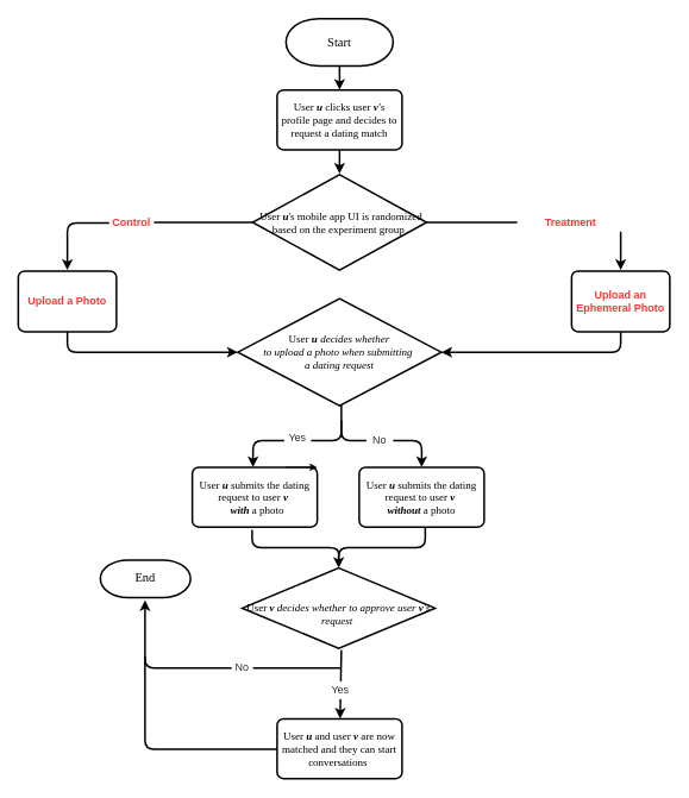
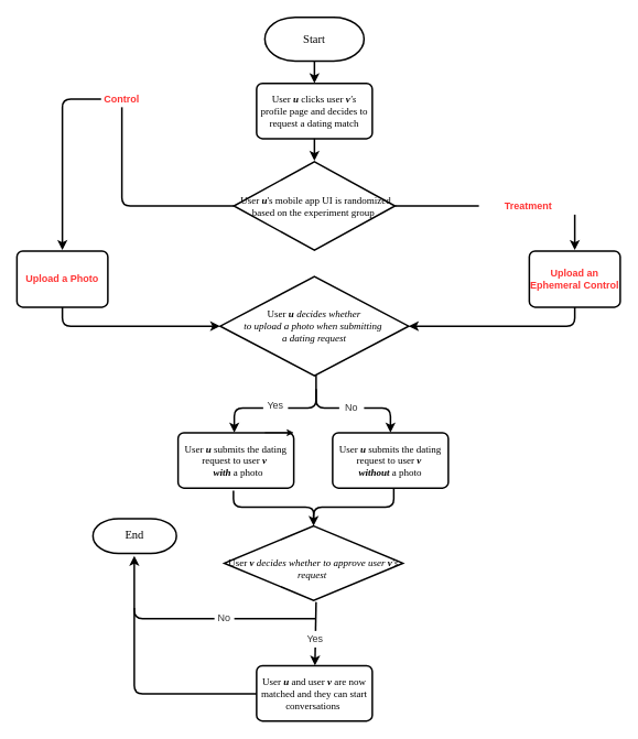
  <mxCell id="0" />
  <mxCell id="1" parent="0" />
  <mxCell id="2" value="&lt;font style=&quot;font-size: 14px&quot; face=&quot;Georgia&quot;&gt;Start&lt;/font&gt;" style="strokeWidth=2;html=1;shape=mxgraph.flowchart.terminator;whiteSpace=wrap;" parent="1" vertex="1"><mxGeometry x="320" y="20" width="120" height="53" as="geometry" /></mxCell>
  <mxCell id="3" value="&lt;font face=&quot;Georgia&quot;&gt;User &lt;i&gt;&lt;b&gt;u&lt;/b&gt;&lt;/i&gt; clicks&amp;nbsp;&lt;/font&gt;&lt;span style=&quot;font-family: &amp;#34;georgia&amp;#34;&quot;&gt;user&amp;nbsp;&lt;/span&gt;&lt;i style=&quot;font-family: &amp;#34;georgia&amp;#34;&quot;&gt;&lt;b&gt;v&lt;/b&gt;'s&lt;/i&gt;&lt;font face=&quot;Georgia&quot;&gt;&lt;br&gt;profile page and decides to request a dating match&lt;/font&gt;" style="rounded=1;whiteSpace=wrap;html=1;absoluteArcSize=1;arcSize=14;strokeWidth=2;" parent="1" vertex="1"><mxGeometry x="310" y="100" width="140" height="67" as="geometry" /></mxCell>
  <mxCell id="4" value="" style="endArrow=classic;html=1;exitX=0.5;exitY=1;exitDx=0;exitDy=0;exitPerimeter=0;entryX=0.5;entryY=0;entryDx=0;entryDy=0;strokeWidth=2;" parent="1" source="2" target="3" edge="1"><mxGeometry width="50" height="50" relative="1" as="geometry"><mxPoint x="310" y="303" as="sourcePoint" /><mxPoint x="360" y="253" as="targetPoint" /></mxGeometry></mxCell>
  <mxCell id="5" value="" style="endArrow=classic;html=1;exitX=0.5;exitY=1;exitDx=0;exitDy=0;entryX=0.5;entryY=0;entryDx=0;entryDy=0;strokeWidth=2;entryPerimeter=0;" parent="1" source="3" edge="1"><mxGeometry width="50" height="50" relative="1" as="geometry"><mxPoint x="480" y="230" as="sourcePoint" /><mxPoint x="380" y="194" as="targetPoint" /></mxGeometry></mxCell>
  <mxCell id="6" value="" style="edgeStyle=segmentEdgeStyle;endArrow=classic;html=1;exitX=0;exitY=0.5;exitDx=0;exitDy=0;exitPerimeter=0;strokeWidth=2;entryX=0.5;entryY=0;entryDx=0;entryDy=0;" parent="1" source="12" edge="1"><mxGeometry width="50" height="50" relative="1" as="geometry"><mxPoint x="80" y="273.5" as="sourcePoint" /><mxPoint x="75" y="302" as="targetPoint" /></mxGeometry></mxCell>
  <mxCell id="7" value="" style="edgeStyle=segmentEdgeStyle;endArrow=classic;html=1;exitX=1;exitY=0.5;exitDx=0;exitDy=0;exitPerimeter=0;strokeWidth=2;entryX=0.5;entryY=0;entryDx=0;entryDy=0;" parent="1" edge="1"><mxGeometry width="50" height="50" relative="1" as="geometry"><mxPoint x="477.5" y="248.5" as="sourcePoint" /><mxPoint x="695" y="302" as="targetPoint" /></mxGeometry></mxCell>
  <mxCell id="8" value="&lt;font color=&quot;#ff3333&quot;&gt;&lt;b&gt;Upload a Photo&lt;/b&gt;&lt;/font&gt;" style="rounded=1;whiteSpace=wrap;html=1;absoluteArcSize=1;arcSize=14;strokeWidth=2;shadow=0;" parent="1" vertex="1"><mxGeometry x="20" y="303" width="110" height="68" as="geometry" /></mxCell>
- <mxCell id="9" value="&lt;font color=&quot;#ff3333&quot;&gt;&lt;b&gt;Upload an Ephemeral Photo&lt;/b&gt;&lt;/font&gt;" style="rounded=1;whiteSpace=wrap;html=1;absoluteArcSize=1;arcSize=14;strokeWidth=2;shadow=0;" parent="1" vertex="1"><mxGeometry x="640" y="303" width="110" height="68" as="geometry" /></mxCell>
+ <mxCell id="9" value="&lt;font color=&quot;#ff3333&quot;&gt;&lt;b&gt;Upload an Ephemeral Control&lt;/b&gt;&lt;/font&gt;" style="rounded=1;whiteSpace=wrap;html=1;absoluteArcSize=1;arcSize=14;strokeWidth=2;shadow=0;" parent="1" vertex="1"><mxGeometry x="640" y="303" width="110" height="68" as="geometry" /></mxCell>
  <mxCell id="10" value="&lt;font face=&quot;Georgia&quot;&gt;User &lt;b style=&quot;font-style: italic&quot;&gt;u &lt;/b&gt;&lt;i&gt;decides whether &lt;br&gt;to upload a &lt;/i&gt;&lt;i&gt;photo when submitting&amp;nbsp;&lt;br&gt;a dating request&lt;/i&gt;&lt;/font&gt;" style="strokeWidth=2;html=1;shape=mxgraph.flowchart.decision;whiteSpace=wrap;" parent="1" vertex="1"><mxGeometry x="266" y="334" width="228" height="120" as="geometry" /></mxCell>
  <mxCell id="11" value="" style="edgeStyle=segmentEdgeStyle;endArrow=classic;html=1;exitX=0;exitY=0.5;exitDx=0;exitDy=0;exitPerimeter=0;strokeWidth=2;entryX=0.5;entryY=0;entryDx=0;entryDy=0;" parent="1" target="12" edge="1"><mxGeometry width="50" height="50" relative="1" as="geometry"><mxPoint x="282.5" y="248.5" as="sourcePoint" /><mxPoint x="75" y="302" as="targetPoint" /></mxGeometry></mxCell>
- <mxCell id="12" value="&lt;b&gt;&lt;font color=&quot;#ff3333&quot;&gt;Control&lt;/font&gt;&lt;/b&gt;" style="text;html=1;align=center;verticalAlign=middle;whiteSpace=wrap;rounded=0;shadow=0;fillColor=#FFFFFF;strokeColor=none;fontColor=#333333;" parent="1" vertex="1"><mxGeometry x="122" y="239" width="50" height="20" as="geometry" /></mxCell>
+ <mxCell id="12" value="&lt;b&gt;&lt;font color=&quot;#ff3333&quot;&gt;Control&lt;/font&gt;&lt;/b&gt;" style="text;html=1;align=center;verticalAlign=middle;whiteSpace=wrap;rounded=0;shadow=0;fillColor=#FFFFFF;strokeColor=none;fontColor=#333333;" parent="1" vertex="1"><mxGeometry x="122" y="109" width="50" height="20" as="geometry" /></mxCell>
  <mxCell id="13" value="&lt;font color=&quot;#ff3333&quot;&gt;&lt;b&gt;Treatment&lt;/b&gt;&lt;/font&gt;" style="text;html=1;align=center;verticalAlign=middle;whiteSpace=wrap;rounded=0;shadow=0;fillColor=#FFFFFF;strokeColor=none;fontColor=#333333;" parent="1" vertex="1"><mxGeometry x="579" y="239" width="120" height="20" as="geometry" /></mxCell>
  <mxCell id="14" value="" style="edgeStyle=segmentEdgeStyle;endArrow=classic;html=1;strokeWidth=2;entryX=0;entryY=0.5;entryDx=0;entryDy=0;entryPerimeter=0;exitX=0.5;exitY=1;exitDx=0;exitDy=0;" parent="1" source="8" target="10" edge="1"><mxGeometry width="50" height="50" relative="1" as="geometry"><mxPoint x="20" y="589" as="sourcePoint" /><mxPoint x="70" y="539" as="targetPoint" /><Array as="points"><mxPoint x="75" y="394" /></Array></mxGeometry></mxCell>
  <mxCell id="15" value="" style="edgeStyle=segmentEdgeStyle;endArrow=classic;html=1;strokeWidth=2;entryX=1;entryY=0.5;entryDx=0;entryDy=0;entryPerimeter=0;exitX=0.5;exitY=1;exitDx=0;exitDy=0;" parent="1" source="9" target="10" edge="1"><mxGeometry width="50" height="50" relative="1" as="geometry"><mxPoint x="85" y="359" as="sourcePoint" /><mxPoint x="276" y="447" as="targetPoint" /><Array as="points"><mxPoint x="695" y="394" /></Array></mxGeometry></mxCell>
  <mxCell id="16" value="&lt;font style=&quot;font-size: 14px&quot; face=&quot;Georgia&quot;&gt;End&lt;/font&gt;" style="strokeWidth=2;html=1;shape=mxgraph.flowchart.terminator;whiteSpace=wrap;" parent="1" vertex="1"><mxGeometry x="112" y="627" width="101" height="42" as="geometry" /></mxCell>
  <mxCell id="17" value="&lt;span style=&quot;font-family: &amp;#34;georgia&amp;#34;&quot;&gt;User&amp;nbsp;&lt;/span&gt;&lt;i style=&quot;font-family: &amp;#34;georgia&amp;#34;&quot;&gt;&lt;b&gt;u&lt;/b&gt;&lt;/i&gt;&lt;span style=&quot;font-family: &amp;#34;georgia&amp;#34;&quot;&gt;&amp;nbsp;submits the dating request&amp;nbsp;&lt;/span&gt;&lt;span style=&quot;font-family: &amp;#34;georgia&amp;#34;&quot;&gt;to user&amp;nbsp;&lt;/span&gt;&lt;b style=&quot;font-family: &amp;#34;georgia&amp;#34;&quot;&gt;&lt;i&gt;v&lt;/i&gt;&lt;/b&gt;&lt;span style=&quot;font-family: &amp;#34;georgia&amp;#34;&quot;&gt;&amp;nbsp;&lt;/span&gt;&lt;span style=&quot;font-family: &amp;#34;georgia&amp;#34;&quot;&gt;&lt;br&gt;&amp;nbsp;&lt;b&gt;&lt;i&gt;without&lt;/i&gt;&lt;/b&gt; a photo&amp;nbsp;&lt;/span&gt;" style="rounded=1;whiteSpace=wrap;html=1;absoluteArcSize=1;arcSize=14;strokeWidth=2;" parent="1" vertex="1"><mxGeometry x="402" y="523" width="140" height="67" as="geometry" /></mxCell>
  <mxCell id="18" value="&lt;font face=&quot;Georgia&quot;&gt;&lt;br&gt;User &lt;i&gt;&lt;b&gt;v&amp;nbsp;&lt;/b&gt;decides whether to approve user&amp;nbsp;&lt;b&gt;v&lt;/b&gt;'s request&lt;/i&gt;&amp;nbsp;&lt;/font&gt;" style="strokeWidth=2;html=1;shape=mxgraph.flowchart.decision;whiteSpace=wrap;" parent="1" vertex="1"><mxGeometry x="271" y="636" width="216" height="90" as="geometry" /></mxCell>
  <mxCell id="19" value="" style="endArrow=classic;html=1;strokeWidth=2;" parent="1" target="23" edge="1"><mxGeometry width="50" height="50" relative="1" as="geometry"><mxPoint x="382" y="728" as="sourcePoint" /><mxPoint x="382" y="838" as="targetPoint" /></mxGeometry></mxCell>
  <mxCell id="20" value="" style="edgeStyle=segmentEdgeStyle;endArrow=classic;html=1;strokeWidth=2;" parent="1" edge="1"><mxGeometry width="50" height="50" relative="1" as="geometry"><mxPoint x="382" y="748" as="sourcePoint" /><mxPoint x="162" y="672" as="targetPoint" /></mxGeometry></mxCell>
  <mxCell id="21" value="No" style="text;html=1;align=center;verticalAlign=middle;whiteSpace=wrap;rounded=0;shadow=0;fillColor=#FFFFFF;strokeColor=none;fontColor=#333333;" parent="1" vertex="1"><mxGeometry x="259" y="738" width="24" height="20" as="geometry" /></mxCell>
  <mxCell id="22" value="Yes" style="text;html=1;align=center;verticalAlign=middle;whiteSpace=wrap;rounded=0;shadow=0;fillColor=#FFFFFF;strokeColor=none;fontColor=#333333;" parent="1" vertex="1"><mxGeometry x="366" y="763" width="30" height="20" as="geometry" /></mxCell>
  <mxCell id="23" value="&lt;span style=&quot;font-family: &amp;#34;georgia&amp;#34;&quot;&gt;User&amp;nbsp;&lt;/span&gt;&lt;i style=&quot;font-family: &amp;#34;georgia&amp;#34;&quot;&gt;&lt;b&gt;u&lt;/b&gt;&lt;/i&gt;&lt;span style=&quot;font-family: &amp;#34;georgia&amp;#34;&quot;&gt;&amp;nbsp;and user &lt;b style=&quot;font-style: italic&quot;&gt;v &lt;/b&gt;are now matched and they can start conversations&amp;nbsp;&lt;/span&gt;" style="rounded=1;whiteSpace=wrap;html=1;absoluteArcSize=1;arcSize=14;strokeWidth=2;" parent="1" vertex="1"><mxGeometry x="310" y="805" width="140" height="67" as="geometry" /></mxCell>
  <mxCell id="24" value="" style="edgeStyle=segmentEdgeStyle;endArrow=none;html=1;strokeWidth=2;endFill=0;" parent="1" edge="1"><mxGeometry width="50" height="50" relative="1" as="geometry"><mxPoint x="310" y="839" as="sourcePoint" /><mxPoint x="162" y="735" as="targetPoint" /><Array as="points"><mxPoint x="162" y="839" /><mxPoint x="162" y="763" /></Array></mxGeometry></mxCell>
  <mxCell id="25" value="&lt;font face=&quot;Georgia&quot;&gt;&amp;nbsp;User &lt;i&gt;&lt;b&gt;u&lt;/b&gt;&lt;/i&gt;'s mobile app UI is randomized based on the experiment group&amp;nbsp;&lt;/font&gt;" style="strokeWidth=2;html=1;shape=mxgraph.flowchart.decision;whiteSpace=wrap;" vertex="1" parent="1"><mxGeometry x="282.5" y="195" width="195" height="107" as="geometry" /></mxCell>
  <mxCell id="26" value="&lt;span style=&quot;font-family: &amp;#34;georgia&amp;#34;&quot;&gt;User&amp;nbsp;&lt;/span&gt;&lt;i style=&quot;font-family: &amp;#34;georgia&amp;#34;&quot;&gt;&lt;b&gt;u&lt;/b&gt;&lt;/i&gt;&lt;span style=&quot;font-family: &amp;#34;georgia&amp;#34;&quot;&gt;&amp;nbsp;submits the dating request&lt;/span&gt;&lt;span style=&quot;font-family: &amp;#34;georgia&amp;#34;&quot;&gt;&amp;nbsp;to user&amp;nbsp;&lt;/span&gt;&lt;b style=&quot;font-family: &amp;#34;georgia&amp;#34;&quot;&gt;&lt;i&gt;v&lt;/i&gt;&lt;/b&gt;&lt;span style=&quot;font-family: &amp;#34;georgia&amp;#34;&quot;&gt;&amp;nbsp;&lt;/span&gt;&lt;span style=&quot;font-family: &amp;#34;georgia&amp;#34;&quot;&gt;&lt;br&gt;&amp;nbsp;&amp;nbsp;&lt;b&gt;&lt;i&gt;with&lt;/i&gt;&lt;/b&gt; a photo&lt;/span&gt;" style="rounded=1;whiteSpace=wrap;html=1;absoluteArcSize=1;arcSize=14;strokeWidth=2;" vertex="1" parent="1"><mxGeometry x="215" y="523" width="140" height="67" as="geometry" /></mxCell>
  <mxCell id="27" style="edgeStyle=orthogonalEdgeStyle;rounded=0;orthogonalLoop=1;jettySize=auto;html=1;exitX=0.75;exitY=0;exitDx=0;exitDy=0;entryX=1;entryY=0;entryDx=0;entryDy=0;" edge="1" parent="1" source="26" target="26"><mxGeometry relative="1" as="geometry" /></mxCell>
  <mxCell id="28" value="" style="edgeStyle=segmentEdgeStyle;endArrow=classic;html=1;strokeWidth=2;entryX=0.5;entryY=0;entryDx=0;entryDy=0;" edge="1" parent="1" target="17"><mxGeometry width="50" height="50" relative="1" as="geometry"><mxPoint x="382" y="453" as="sourcePoint" /><mxPoint x="472" y="513" as="targetPoint" /><Array as="points"><mxPoint x="382" y="493" /><mxPoint x="472" y="493" /></Array></mxGeometry></mxCell>
  <mxCell id="29" value="No" style="text;html=1;align=center;verticalAlign=middle;whiteSpace=wrap;rounded=0;shadow=0;fillColor=#FFFFFF;strokeColor=none;fontColor=#333333;" vertex="1" parent="1"><mxGeometry x="410" y="483" width="30" height="20" as="geometry" /></mxCell>
  <mxCell id="30" value="" style="edgeStyle=segmentEdgeStyle;endArrow=classic;html=1;strokeWidth=2;entryX=0.5;entryY=0;entryDx=0;entryDy=0;" edge="1" parent="1"><mxGeometry width="50" height="50" relative="1" as="geometry"><mxPoint x="382" y="470" as="sourcePoint" /><mxPoint x="283" y="523" as="targetPoint" /><Array as="points"><mxPoint x="382" y="493" /><mxPoint x="283" y="493" /></Array></mxGeometry></mxCell>
  <mxCell id="31" value="Yes" style="text;html=1;align=center;verticalAlign=middle;whiteSpace=wrap;rounded=0;shadow=0;fillColor=#FFFFFF;strokeColor=none;fontColor=#333333;" vertex="1" parent="1"><mxGeometry x="318" y="480" width="30" height="20" as="geometry" /></mxCell>
  <mxCell id="32" value="" style="edgeStyle=segmentEdgeStyle;endArrow=classic;html=1;strokeWidth=2;entryX=0.5;entryY=0;entryDx=0;entryDy=0;entryPerimeter=0;" edge="1" parent="1" target="18"><mxGeometry width="50" height="50" relative="1" as="geometry"><mxPoint x="282" y="593" as="sourcePoint" /><mxPoint x="366" y="643" as="targetPoint" /><Array as="points"><mxPoint x="282" y="613" /><mxPoint x="379" y="613" /></Array></mxGeometry></mxCell>
  <mxCell id="33" value="" style="edgeStyle=segmentEdgeStyle;endArrow=none;html=1;strokeWidth=2;endFill=0;exitX=0.55;exitY=1;exitDx=0;exitDy=0;exitPerimeter=0;" edge="1" parent="1"><mxGeometry width="50" height="50" relative="1" as="geometry"><mxPoint x="476" y="590" as="sourcePoint" /><mxPoint x="379" y="623" as="targetPoint" /><Array as="points"><mxPoint x="476" y="613" /><mxPoint x="379" y="613" /><mxPoint x="379" y="633" /></Array></mxGeometry></mxCell>
